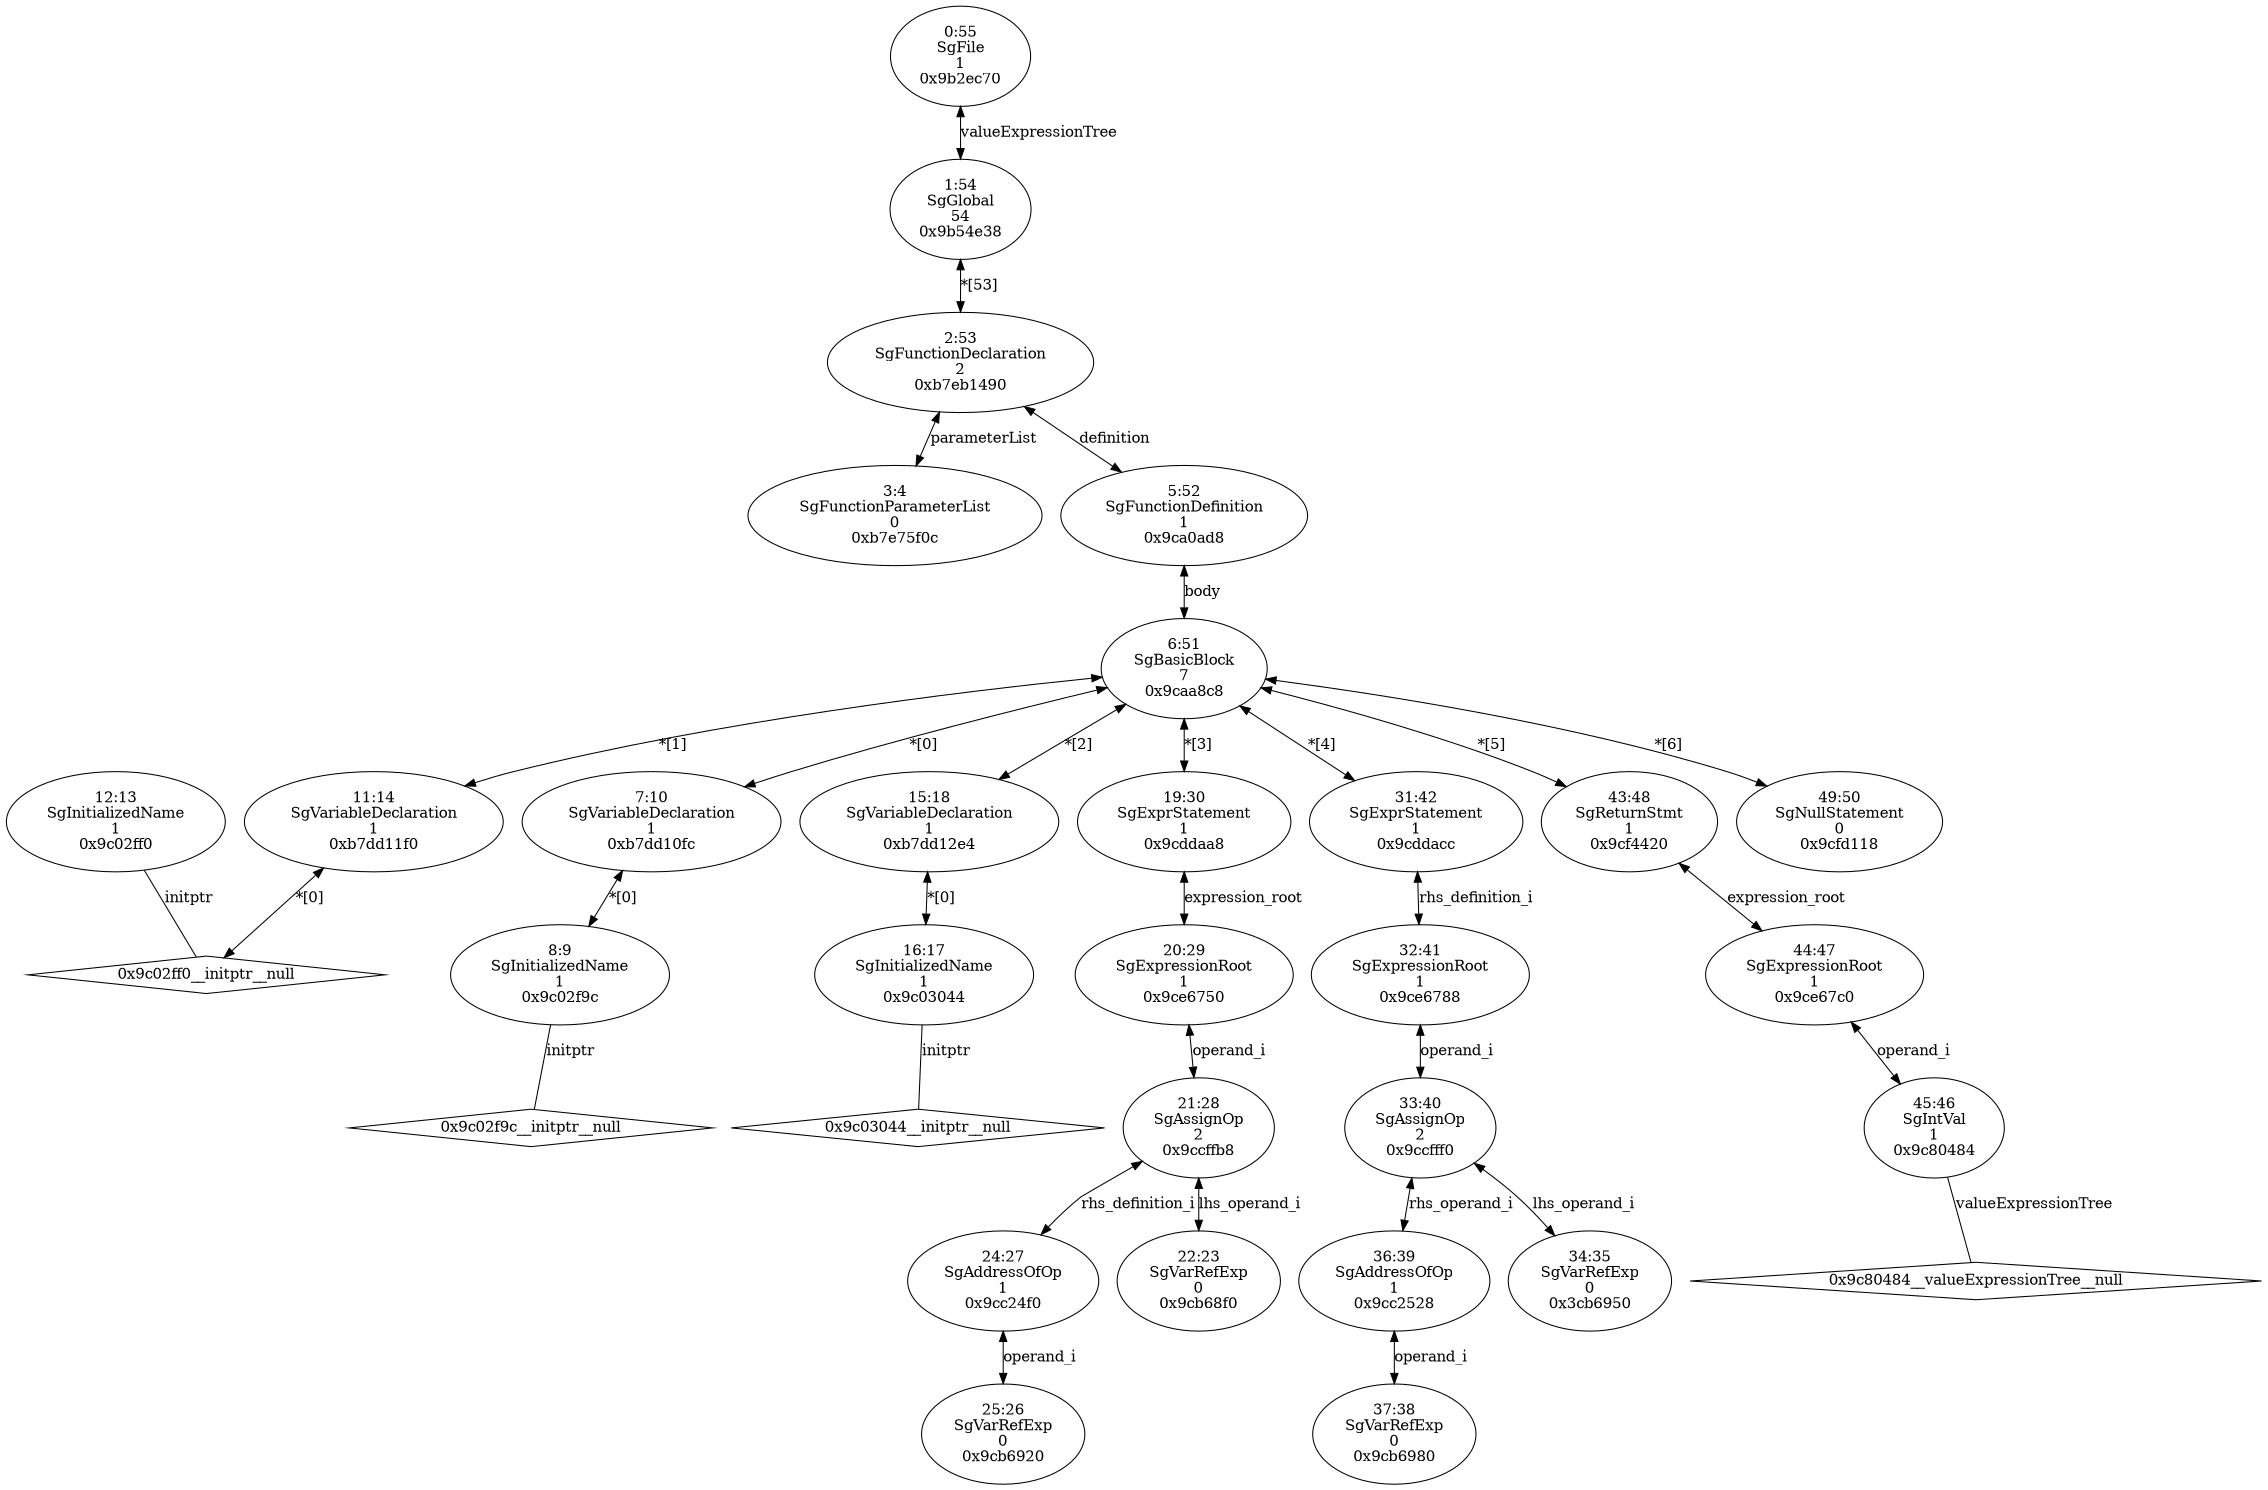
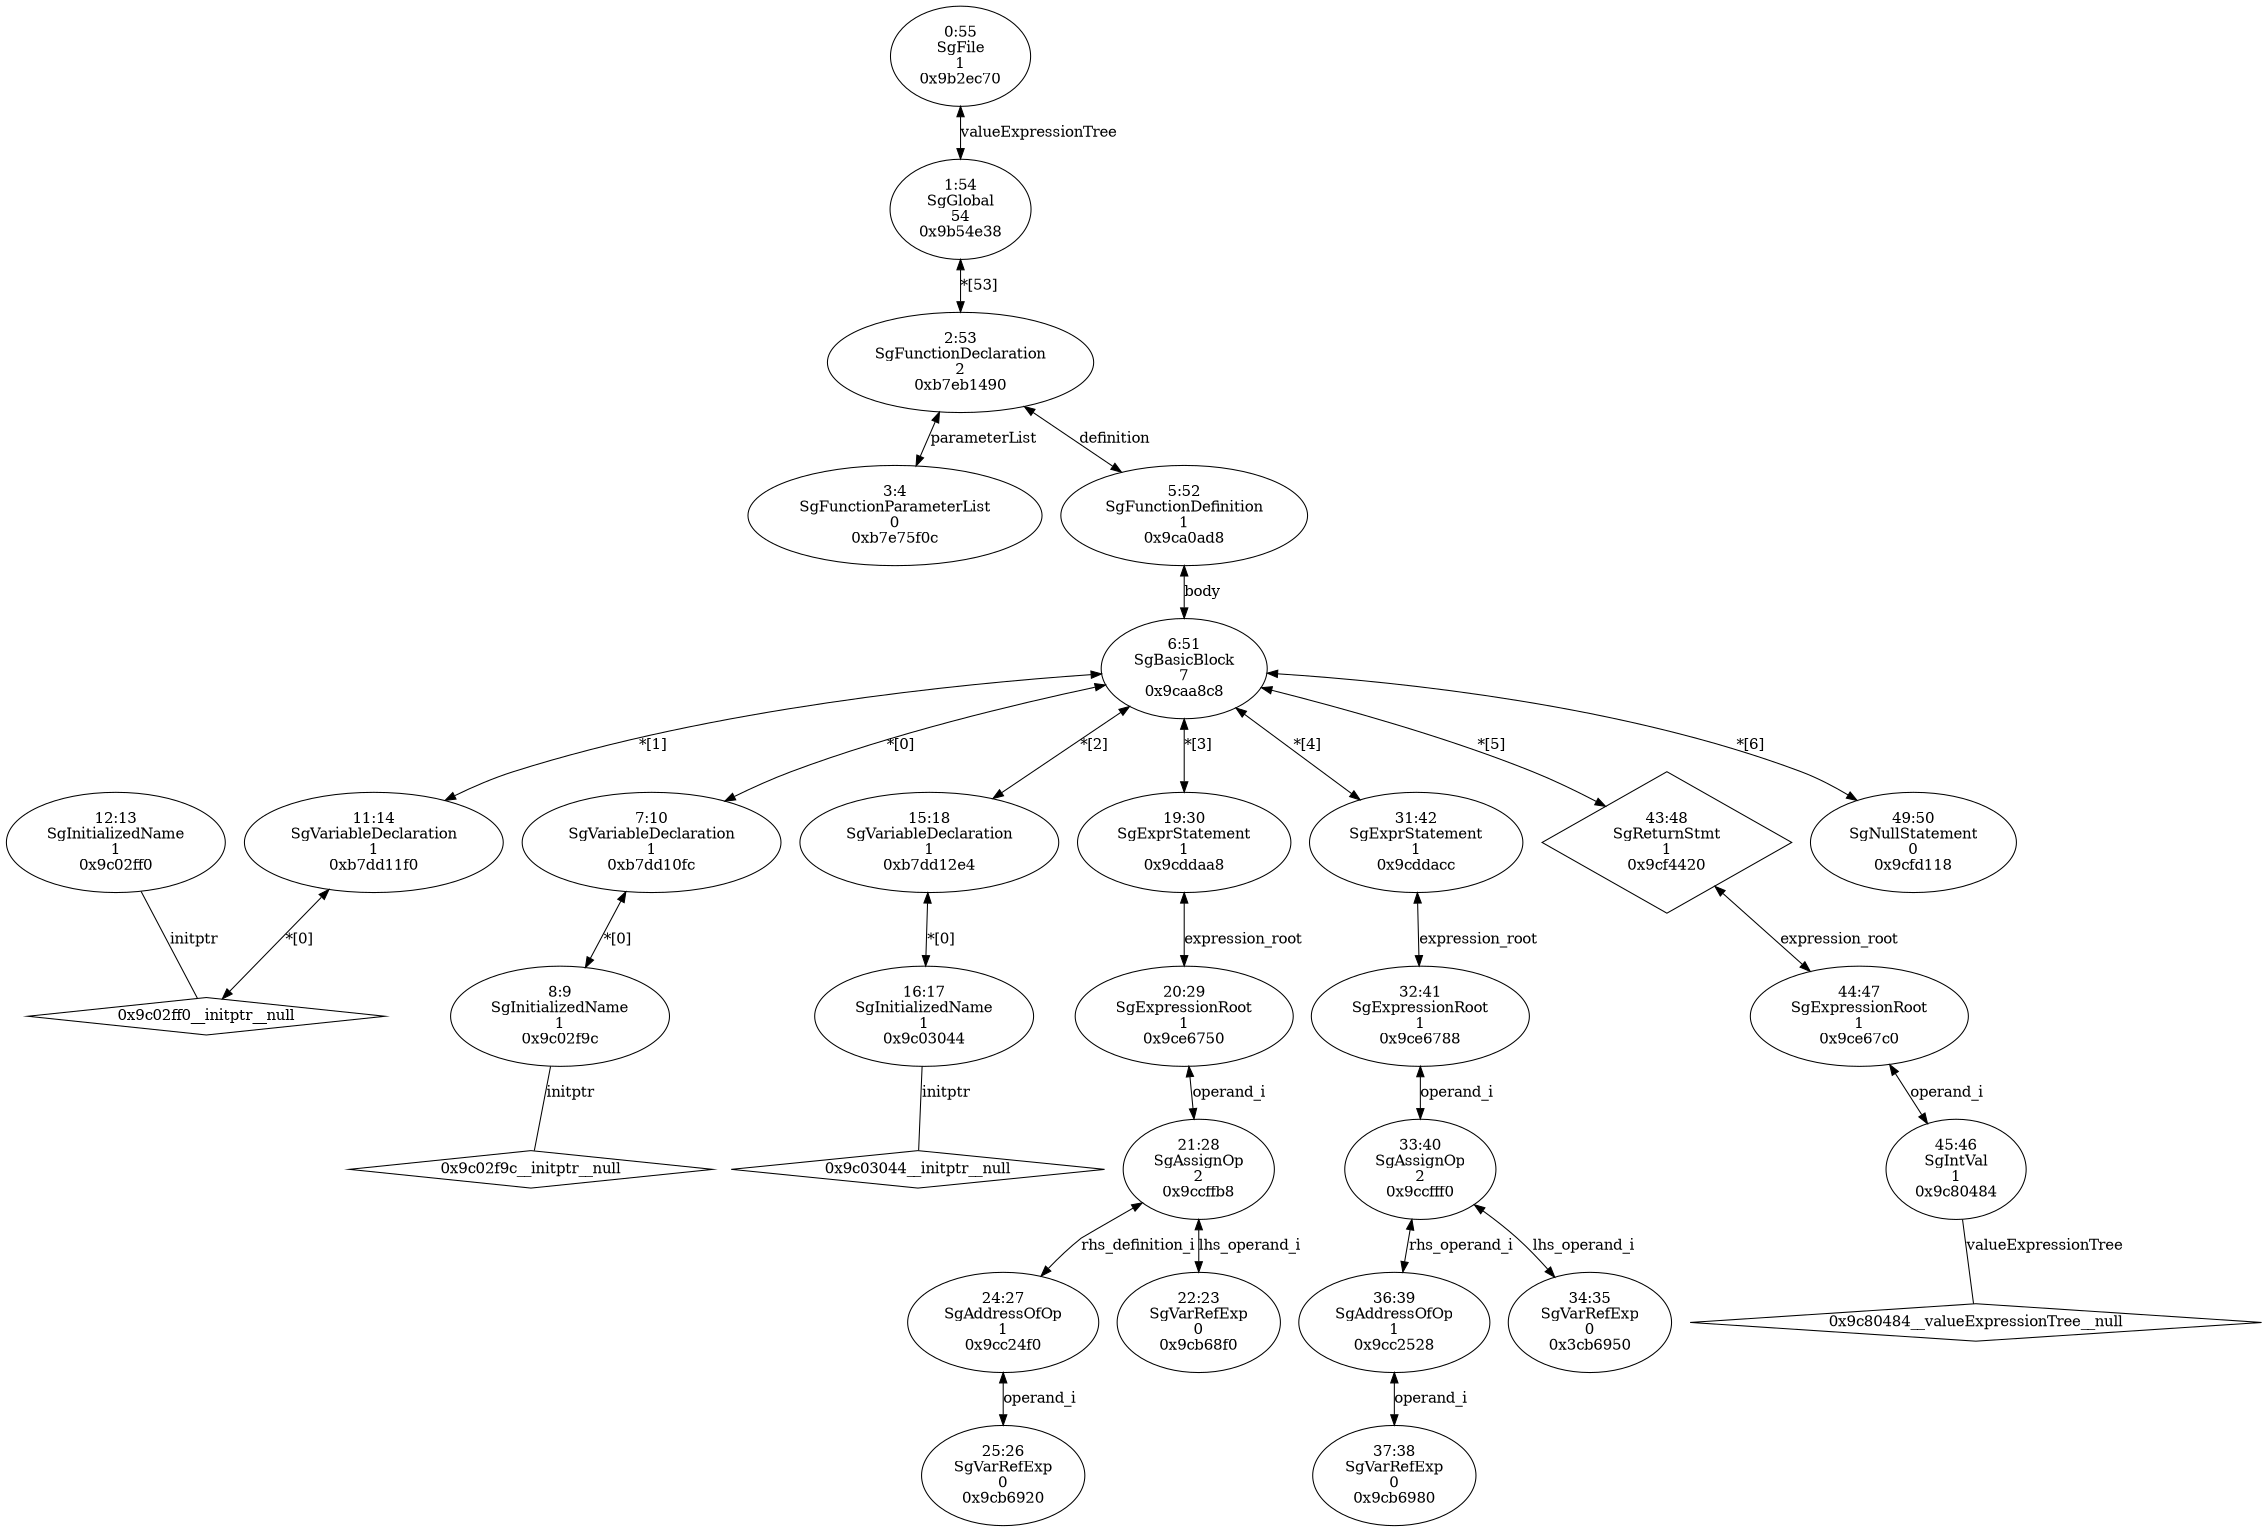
  digraph {
    edge [dir=both]
    n1 [label="3:4\nSgFunctionParameterList\n0\n0xb7e75f0c\n"]
    n2 [label="8:9\nSgInitializedName\n1\n0x9c02f9c\n"]
    "0x9c02f9c__initptr__null" [shape=diamond]
    n4 [label="7:10\nSgVariableDeclaration\n1\n0xb7dd10fc\n"]
    n5 [label="12:13\nSgInitializedName\n1\n0x9c02ff0\n"]
    "0x9c02ff0__initptr__null" [shape=diamond]
    n7 [label="11:14\nSgVariableDeclaration\n1\n0xb7dd11f0\n"]
    n8 [label="16:17\nSgInitializedName\n1\n0x9c03044\n"]
    "0x9c03044__initptr__null" [shape=diamond]
    n10 [label="15:18\nSgVariableDeclaration\n1\n0xb7dd12e4\n"]
    n11 [label="22:23\nSgVarRefExp\n0\n0x9cb68f0\n"]
    n12 [label="25:26\nSgVarRefExp\n0\n0x9cb6920\n"]
    n13 [label="24:27\nSgAddressOfOp\n1\n0x9cc24f0\n"]
    n14 [label="21:28\nSgAssignOp\n2\n0x9ccffb8\n"]
    n15 [label="20:29\nSgExpressionRoot\n1\n0x9ce6750\n"]
    n16 [label="19:30\nSgExprStatement\n1\n0x9cddaa8\n"]
    n17 [label="34:35\nSgVarRefExp\n0\n0x3cb6950\n"]
    n18 [label="37:38\nSgVarRefExp\n0\n0x9cb6980\n"]
    n19 [label="36:39\nSgAddressOfOp\n1\n0x9cc2528\n"]
    n20 [label="33:40\nSgAssignOp\n2\n0x9ccfff0\n"]
    n21 [label="32:41\nSgExpressionRoot\n1\n0x9ce6788\n"]
    n22 [label="31:42\nSgExprStatement\n1\n0x9cddacc\n"]
    n23 [label="45:46\nSgIntVal\n1\n0x9c80484\n"]
    "0x9c80484__valueExpressionTree__null" [shape=diamond]
    n25 [label="44:47\nSgExpressionRoot\n1\n0x9ce67c0\n"]
-   n26 [label="43:48\nSgReturnStmt\n1\n0x9cf4420\n"]
+   n26 [label="43:48\nSgReturnStmt\n1\n0x9cf4420\n" shape=diamond]
    n27 [label="49:50\nSgNullStatement\n0\n0x9cfd118\n"]
    n28 [label="6:51\nSgBasicBlock\n7\n0x9caa8c8\n"]
    n29 [label="5:52\nSgFunctionDefinition\n1\n0x9ca0ad8\n"]
    n30 [label="2:53\nSgFunctionDeclaration\n2\n0xb7eb1490\n"]
    n31 [label="1:54\nSgGlobal\n54\n0x9b54e38\n"]
    n32 [label="0:55\nSgFile\n1\n0x9b2ec70\n"]
    n2 -> "0x9c02f9c__initptr__null" [dir=none label=initptr]
    n4 -> n2 [label="*[0]"]
    n5 -> "0x9c02ff0__initptr__null" [dir=none label=initptr]
    n7 -> "0x9c02ff0__initptr__null" [label="*[0]"]
    n8 -> "0x9c03044__initptr__null" [dir=none label=initptr]
    n10 -> n8 [label="*[0]"]
    n13 -> n12 [label=operand_i]
    n14 -> n11 [label=lhs_operand_i]
    n14 -> n13 [label=rhs_definition_i]
    n15 -> n14 [label=operand_i]
    n16 -> n15 [label=expression_root]
    n19 -> n18 [label=operand_i]
    n20 -> n17 [label=lhs_operand_i]
    n20 -> n19 [label=rhs_operand_i]
    n21 -> n20 [label=operand_i]
-   n22 -> n21 [label=rhs_definition_i]
+   n22 -> n21 [label=expression_root]
    n23 -> "0x9c80484__valueExpressionTree__null" [dir=none label=valueExpressionTree]
    n25 -> n23 [label=operand_i]
    n26 -> n25 [label=expression_root]
    n28 -> n4 [label="*[0]"]
    n28 -> n7 [label="*[1]"]
    n28 -> n10 [label="*[2]"]
    n28 -> n16 [label="*[3]"]
    n28 -> n22 [label="*[4]"]
    n28 -> n26 [label="*[5]"]
    n28 -> n27 [label="*[6]"]
    n29 -> n28 [label=body]
    n30 -> n1 [label=parameterList]
    n30 -> n29 [label=definition]
    n31 -> n30 [label="*[53]"]
    n32 -> n31 [label=valueExpressionTree]
  }
